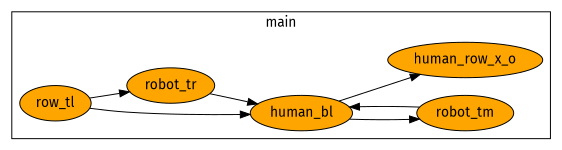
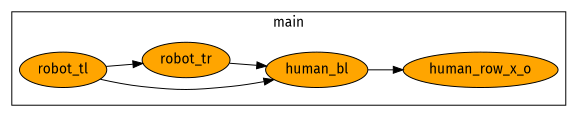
  digraph {
    fontname="Fira Sans"
    rankdir=LR
    node [fillcolor=orange fontname="Fira Sans" style=filled]
    edge [fontname="Fira Sans"]
-   n1 [label=row_tl]
+   n1 [label=robot_tl]
    n2 [label=human_bl]
-   n3 [label=robot_tm]
    n4 [label=robot_tr]
    n5 [label=human_row_x_o]
    subgraph cluster_1 {
      color=black
      fillcolor=white
      label=main
      n1
      n2
-     n3
      n4
      n5
    }
    n1 -> n2
    n1 -> n4
-   n2 -> n3
    n2 -> n5
-   n3 -> n2
    n4 -> n2
  }
